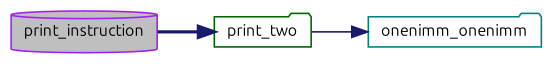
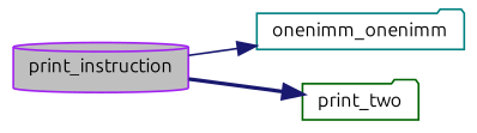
  digraph {
    fontname=Ubuntu
    rankdir=LR
    node [fillcolor=white fontname=Ubuntu fontsize=10 shape=folder style=filled]
    edge [arrowhead=normal color=midnightblue fontname=Ubuntu fontsize=10 labelfontname=FreeSans labelfontsize=10]
    n1 [color=purple fillcolor=grey75 fontcolor=black height=0.2 label=print_instruction shape=cylinder width=0.4]
    n2 [color=teal height=0.2 label=onenimm_onenimm width=0.4]
    n3 [color=darkgreen height=0.2 label=print_two width=0.4]
-   n3 -> n2 [style=solid]
+   n1 -> n2 [style=solid]
    n1 -> n3 [style=bold]
  }
